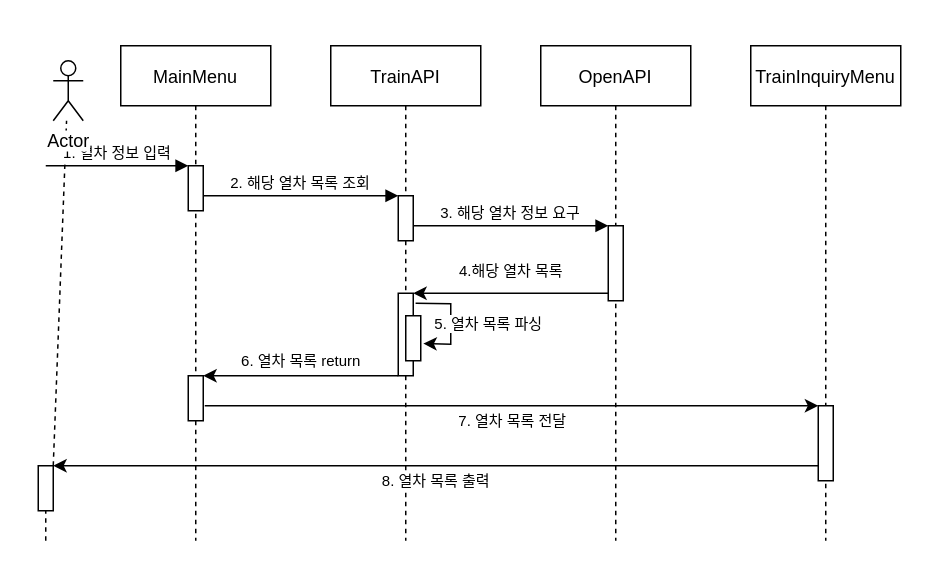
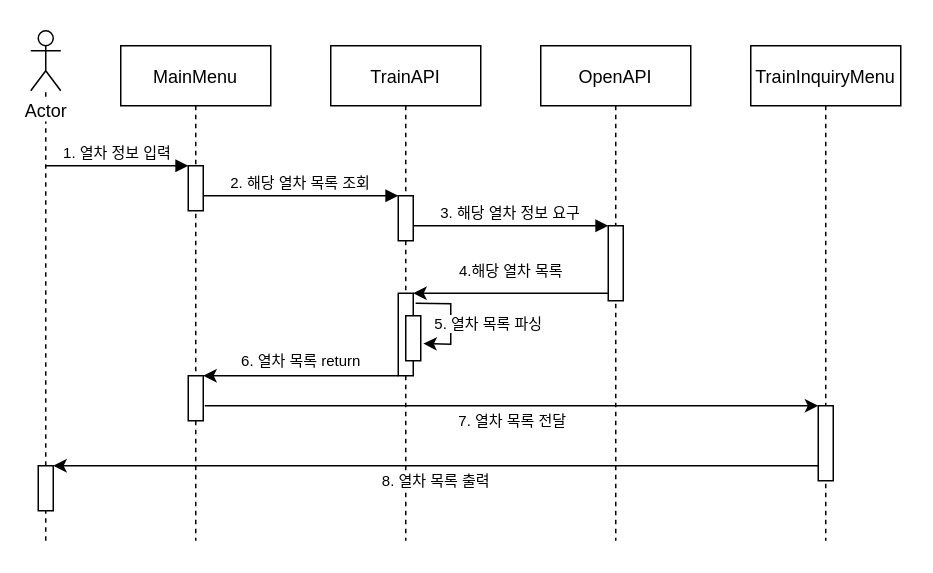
  <mxCell id="0" />
  <mxCell id="1" parent="0" />
  <mxCell id="2" value="MainMenu" style="shape=umlLifeline;perimeter=lifelinePerimeter;container=1;collapsible=0;recursiveResize=0;rounded=0;shadow=0;strokeWidth=1;" parent="1" vertex="1"><mxGeometry x="80" y="30" width="100" height="330" as="geometry" /></mxCell>
  <mxCell id="3" value="" style="points=[];perimeter=orthogonalPerimeter;rounded=0;shadow=0;strokeWidth=1;" parent="2" vertex="1"><mxGeometry x="45" y="80" width="10" height="30" as="geometry" /></mxCell>
  <mxCell id="4" value="" style="points=[];perimeter=orthogonalPerimeter;rounded=0;shadow=0;strokeWidth=1;" parent="2" vertex="1"><mxGeometry x="45" y="220" width="10" height="30" as="geometry" /></mxCell>
  <mxCell id="5" value="TrainAPI" style="shape=umlLifeline;perimeter=lifelinePerimeter;container=1;collapsible=0;recursiveResize=0;rounded=0;shadow=0;strokeWidth=1;" parent="1" vertex="1"><mxGeometry x="220" y="30" width="100" height="330" as="geometry" /></mxCell>
  <mxCell id="6" value="" style="points=[];perimeter=orthogonalPerimeter;rounded=0;shadow=0;strokeWidth=1;" parent="5" vertex="1"><mxGeometry x="45" y="100" width="10" height="30" as="geometry" /></mxCell>
  <mxCell id="7" value="" style="points=[];perimeter=orthogonalPerimeter;rounded=0;shadow=0;strokeWidth=1;" parent="5" vertex="1"><mxGeometry x="45" y="165" width="10" height="55" as="geometry" /></mxCell>
  <mxCell id="8" value="2. 해당 열차 목록 조회" style="verticalAlign=bottom;endArrow=block;shadow=0;strokeWidth=1;fontSize=10;" parent="1" source="3" target="6" edge="1"><mxGeometry relative="1" as="geometry"><mxPoint x="235" y="110" as="sourcePoint" /></mxGeometry></mxCell>
  <mxCell id="9" value="" style="endArrow=none;dashed=1;html=1;fontSize=10;" parent="1" source="11" target="14" edge="1"><mxGeometry x="0.107" y="-23" width="50" height="50" relative="1" as="geometry"><mxPoint x="30" y="390" as="sourcePoint" /><mxPoint x="30" y="110" as="targetPoint" /><mxPoint as="offset" /></mxGeometry></mxCell>
  <mxCell id="10" value="1. 열차 정보 입력" style="verticalAlign=bottom;endArrow=block;shadow=0;strokeWidth=1;fontSize=10;" parent="1" target="3" edge="1"><mxGeometry relative="1" as="geometry"><mxPoint x="30" y="110" as="sourcePoint" /><mxPoint x="120" y="120" as="targetPoint" /></mxGeometry></mxCell>
  <mxCell id="11" value="" style="points=[];perimeter=orthogonalPerimeter;rounded=0;shadow=0;strokeWidth=1;" parent="1" vertex="1"><mxGeometry x="25" y="310" width="10" height="30" as="geometry" /></mxCell>
  <mxCell id="12" value="" style="endArrow=none;dashed=1;html=1;fontSize=10;" parent="1" target="11" edge="1"><mxGeometry x="1" y="-58" width="50" height="50" relative="1" as="geometry"><mxPoint x="30" y="360" as="sourcePoint" /><mxPoint x="30" y="110" as="targetPoint" /><mxPoint x="-28" y="-50" as="offset" /></mxGeometry></mxCell>
  <mxCell id="13" value="7. 열차 목록 전달" style="endArrow=classic;html=1;shadow=0;strokeColor=#000000;fontSize=10;" parent="1" target="23" edge="1"><mxGeometry y="-10" width="50" height="50" relative="1" as="geometry"><mxPoint x="136" y="270" as="sourcePoint" /><mxPoint x="546" y="270" as="targetPoint" /><mxPoint as="offset" /><Array as="points" /></mxGeometry></mxCell>
- <mxCell id="14" value="Actor" style="shape=umlActor;verticalLabelPosition=bottom;verticalAlign=top;html=1;outlineConnect=0;labelBackgroundColor=#ffffff;" parent="1" vertex="1"><mxGeometry x="35" y="40" width="20" height="40" as="geometry" /></mxCell>
+ <mxCell id="14" value="Actor" style="shape=umlActor;verticalLabelPosition=bottom;verticalAlign=top;html=1;outlineConnect=0;labelBackgroundColor=#ffffff;" parent="1" vertex="1"><mxGeometry x="20" y="20" width="20" height="40" as="geometry" /></mxCell>
  <mxCell id="15" value="OpenAPI" style="shape=umlLifeline;perimeter=lifelinePerimeter;container=1;collapsible=0;recursiveResize=0;rounded=0;shadow=0;strokeWidth=1;" parent="1" vertex="1"><mxGeometry x="360" y="30" width="100" height="330" as="geometry" /></mxCell>
  <mxCell id="16" value="" style="points=[];perimeter=orthogonalPerimeter;rounded=0;shadow=0;strokeWidth=1;" parent="15" vertex="1"><mxGeometry x="45" y="120" width="10" height="50" as="geometry" /></mxCell>
  <mxCell id="17" value="3. 해당 열차 정보 요구" style="verticalAlign=bottom;endArrow=block;shadow=0;strokeWidth=1;fontSize=10;" parent="1" source="6" target="16" edge="1"><mxGeometry relative="1" as="geometry"><mxPoint x="280" y="134.71" as="sourcePoint" /><mxPoint x="410" y="134.71" as="targetPoint" /></mxGeometry></mxCell>
  <mxCell id="18" value="4.해당 열차 목록" style="endArrow=classic;html=1;shadow=0;strokeColor=#000000;fontSize=10;" parent="1" source="16" target="7" edge="1"><mxGeometry y="-15" width="50" height="50" relative="1" as="geometry"><mxPoint x="400" y="195" as="sourcePoint" /><mxPoint x="270" y="205" as="targetPoint" /><mxPoint as="offset" /></mxGeometry></mxCell>
  <mxCell id="19" value="6. 열차 목록 return" style="endArrow=classic;html=1;shadow=0;strokeColor=#000000;fontSize=10;" parent="1" source="7" target="4" edge="1"><mxGeometry y="-10" width="50" height="50" relative="1" as="geometry"><mxPoint x="265" y="160" as="sourcePoint" /><mxPoint x="135" y="170" as="targetPoint" /><mxPoint as="offset" /></mxGeometry></mxCell>
  <mxCell id="20" value="" style="points=[];perimeter=orthogonalPerimeter;rounded=0;shadow=0;strokeWidth=1;" parent="1" vertex="1"><mxGeometry x="270" y="210" width="10" height="30" as="geometry" /></mxCell>
  <mxCell id="21" value="5. 열차 목록 파싱" style="endArrow=classic;html=1;shadow=0;strokeColor=#000000;fontSize=10;exitX=1.157;exitY=0.122;exitDx=0;exitDy=0;exitPerimeter=0;entryX=1.171;entryY=0.619;entryDx=0;entryDy=0;entryPerimeter=0;rounded=0;" parent="1" source="7" target="20" edge="1"><mxGeometry x="0.06" y="25" width="50" height="50" relative="1" as="geometry"><mxPoint x="200" y="220" as="sourcePoint" /><mxPoint x="250" y="170" as="targetPoint" /><Array as="points"><mxPoint x="300" y="202" /><mxPoint x="300" y="229" /></Array><mxPoint as="offset" /></mxGeometry></mxCell>
  <mxCell id="22" value="TrainInquiryMenu" style="shape=umlLifeline;perimeter=lifelinePerimeter;container=1;collapsible=0;recursiveResize=0;rounded=0;shadow=0;strokeWidth=1;" parent="1" vertex="1"><mxGeometry x="500" y="30" width="100" height="330" as="geometry" /></mxCell>
  <mxCell id="23" value="" style="points=[];perimeter=orthogonalPerimeter;rounded=0;shadow=0;strokeWidth=1;" parent="22" vertex="1"><mxGeometry x="45" y="240" width="10" height="50" as="geometry" /></mxCell>
  <mxCell id="24" value="8. 열차 목록 출력" style="endArrow=classic;html=1;shadow=0;strokeColor=#000000;fontSize=10;" parent="1" source="23" target="11" edge="1"><mxGeometry y="10" width="50" height="50" relative="1" as="geometry"><mxPoint x="310" y="330" as="sourcePoint" /><mxPoint x="180" y="330" as="targetPoint" /><mxPoint as="offset" /></mxGeometry></mxCell>
